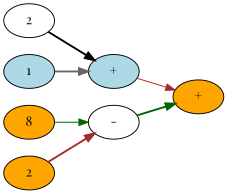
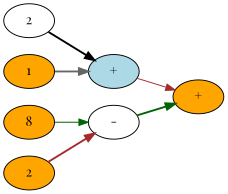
  digraph {
    rankdir=LR
    fontname="Playfair Display"
    node [style=filled fillcolor=orange fontname="Playfair Display"]
    edge [color=brown style=bold fontname="Playfair Display"]
    n1 [label=2 fillcolor=white]
    n2 [label="+" fillcolor=lightblue]
-   n3 [label=1 fillcolor=lightblue]
+   n3 [label=1]
    n4 [label="+"]
    n5 [label=8]
    n6 [label="-" fillcolor=white]
    n7 [label=2]
    n1 -> n2 [color=black]
    n2 -> n4 [style=solid]
    n3 -> n2 [color=gray40]
    n5 -> n6 [color=darkgreen style=solid]
    n6 -> n4 [color=darkgreen]
    n7 -> n6
  }
